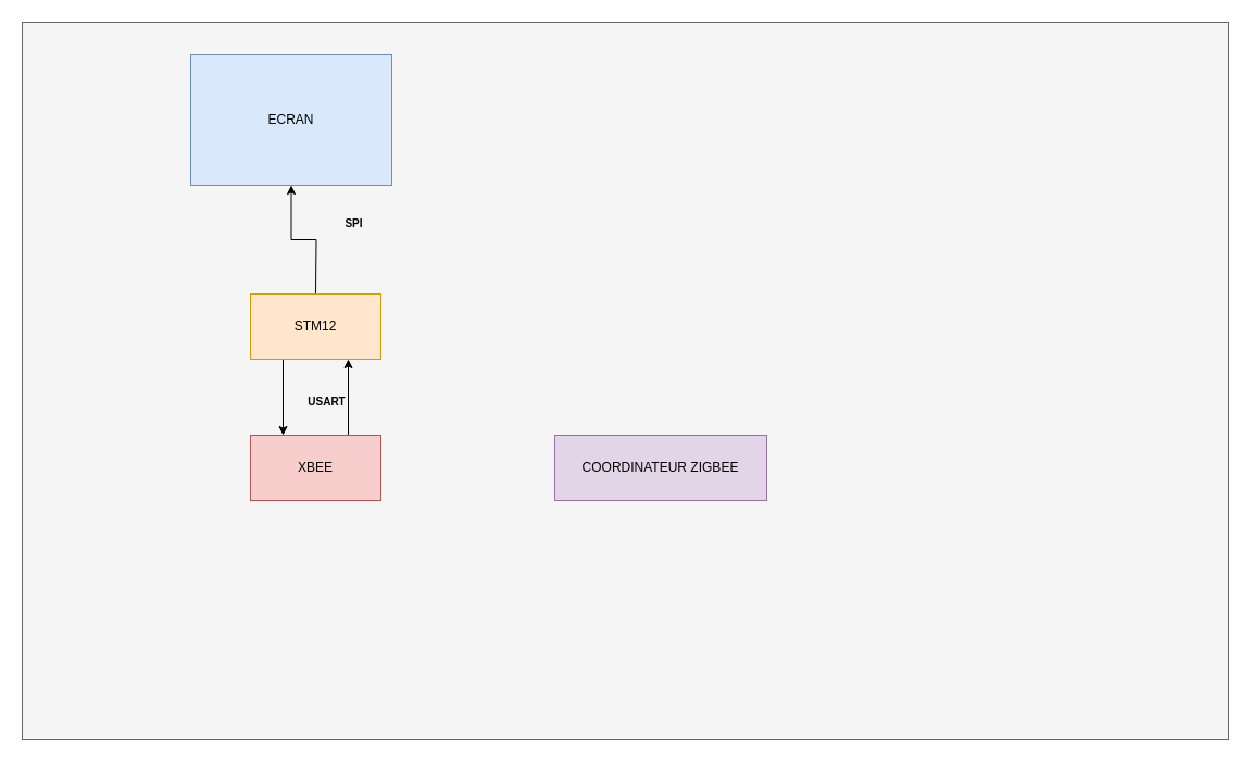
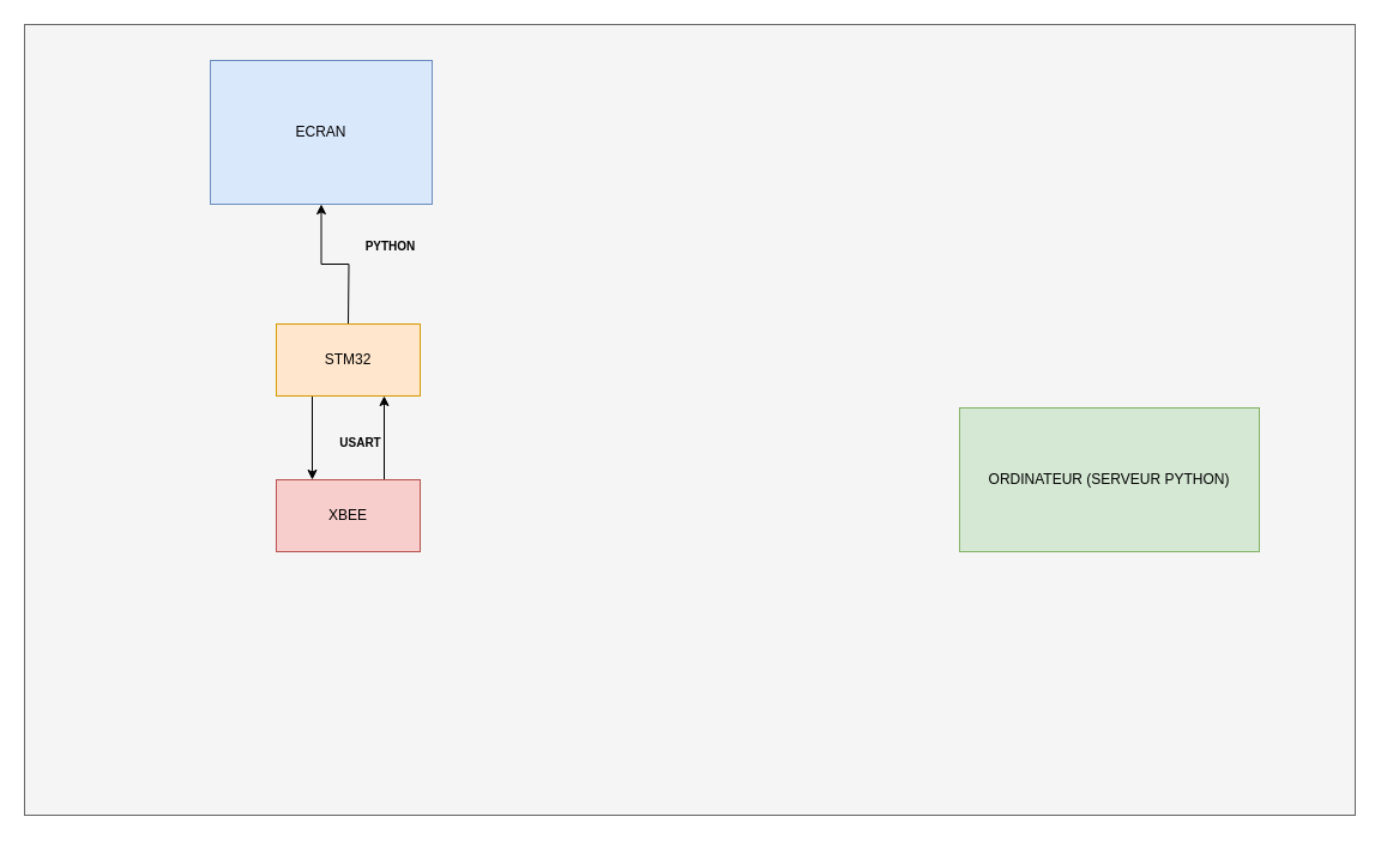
  <mxCell id="0" />
  <mxCell id="1" parent="0" />
  <mxCell id="2" value="" style="rounded=0;whiteSpace=wrap;html=1;fillColor=#f5f5f5;strokeColor=#666666;fontColor=#333333;" parent="1" vertex="1"><mxGeometry x="20" y="20" width="1110" height="660" as="geometry" /></mxCell>
  <mxCell id="3" style="edgeStyle=orthogonalEdgeStyle;rounded=0;orthogonalLoop=1;jettySize=auto;html=1;entryX=0.5;entryY=1;entryDx=0;entryDy=0;" parent="1" target="8" edge="1"><mxGeometry relative="1" as="geometry"><mxPoint x="290" y="270" as="sourcePoint" /></mxGeometry></mxCell>
  <mxCell id="4" style="edgeStyle=orthogonalEdgeStyle;rounded=0;orthogonalLoop=1;jettySize=auto;html=1;exitX=0.25;exitY=1;exitDx=0;exitDy=0;entryX=0.25;entryY=0;entryDx=0;entryDy=0;" edge="1" parent="1" source="5" target="7"><mxGeometry relative="1" as="geometry" /></mxCell>
- <mxCell id="5" value="STM12" style="rounded=0;whiteSpace=wrap;html=1;fillColor=#ffe6cc;strokeColor=#d79b00;" parent="1" vertex="1"><mxGeometry x="230" y="270" width="120" height="60" as="geometry" /></mxCell>
+ <mxCell id="5" value="STM32" style="rounded=0;whiteSpace=wrap;html=1;fillColor=#ffe6cc;strokeColor=#d79b00;" parent="1" vertex="1"><mxGeometry x="230" y="270" width="120" height="60" as="geometry" /></mxCell>
  <mxCell id="6" style="edgeStyle=orthogonalEdgeStyle;rounded=0;orthogonalLoop=1;jettySize=auto;html=1;exitX=0.75;exitY=0;exitDx=0;exitDy=0;entryX=0.75;entryY=1;entryDx=0;entryDy=0;" edge="1" parent="1" source="7" target="5"><mxGeometry relative="1" as="geometry" /></mxCell>
  <mxCell id="7" value="&lt;div&gt;XBEE&lt;/div&gt;" style="rounded=0;whiteSpace=wrap;html=1;fillColor=#f8cecc;strokeColor=#b85450;" parent="1" vertex="1"><mxGeometry x="230" y="400" width="120" height="60" as="geometry" /></mxCell>
  <mxCell id="8" value="ECRAN" style="rounded=0;whiteSpace=wrap;html=1;fillColor=#dae8fc;strokeColor=#6c8ebf;" parent="1" vertex="1"><mxGeometry x="175" y="50" width="185" height="120" as="geometry" /></mxCell>
- <mxCell id="9" value="&lt;div style=&quot;font-size: 10px;&quot;&gt;SPI&lt;br&gt;&lt;/div&gt;" style="text;strokeColor=none;fillColor=none;html=1;fontSize=24;fontStyle=1;verticalAlign=middle;align=center;" parent="1" vertex="1"><mxGeometry x="300" y="190" width="50" height="30" as="geometry" /></mxCell>
+ <mxCell id="9" value="&lt;div style=&quot;font-size: 10px;&quot;&gt;PYTHON&lt;br&gt;&lt;/div&gt;" style="text;strokeColor=none;fillColor=none;html=1;fontSize=24;fontStyle=1;verticalAlign=middle;align=center;" parent="1" vertex="1"><mxGeometry x="300" y="190" width="50" height="30" as="geometry" /></mxCell>
  <mxCell id="10" value="&lt;font style=&quot;font-size: 24px;&quot;&gt;&lt;font style=&quot;font-size: 23px;&quot;&gt;&lt;font style=&quot;font-size: 22px;&quot;&gt;&lt;font style=&quot;font-size: 21px;&quot;&gt;&lt;font style=&quot;font-size: 20px;&quot;&gt;&lt;font style=&quot;font-size: 19px;&quot;&gt;&lt;font style=&quot;font-size: 18px;&quot;&gt;&lt;font style=&quot;font-size: 17px;&quot;&gt;&lt;font style=&quot;font-size: 16px;&quot;&gt;&lt;font style=&quot;font-size: 15px;&quot;&gt;&lt;font style=&quot;font-size: 14px;&quot;&gt;&lt;font style=&quot;font-size: 13px;&quot;&gt;&lt;font style=&quot;font-size: 12px;&quot;&gt;&lt;font style=&quot;font-size: 11px;&quot;&gt;&lt;font style=&quot;font-size: 10px;&quot;&gt;USART&lt;/font&gt;&lt;/font&gt;&lt;/font&gt;&lt;/font&gt;&lt;/font&gt;&lt;/font&gt;&lt;/font&gt;&lt;/font&gt;&lt;/font&gt;&lt;/font&gt;&lt;/font&gt;&lt;/font&gt;&lt;/font&gt;&lt;/font&gt;&lt;/font&gt;" style="text;strokeColor=none;fillColor=none;html=1;fontSize=24;fontStyle=1;verticalAlign=middle;align=center;" vertex="1" parent="1"><mxGeometry x="275" y="350" width="50" height="30" as="geometry" /></mxCell>
- <mxCell id="12" value="COORDINATEUR ZIGBEE" style="rounded=0;whiteSpace=wrap;html=1;fillColor=#e1d5e7;strokeColor=#9673a6;" vertex="1" parent="1"><mxGeometry x="510" y="400" width="195" height="60" as="geometry" /></mxCell>
+ <mxCell id="11" value="ORDINATEUR (SERVEUR PYTHON)" style="rounded=0;whiteSpace=wrap;html=1;fillColor=#d5e8d4;strokeColor=#82b366;" vertex="1" parent="1"><mxGeometry x="800" y="340" width="250" height="120" as="geometry" /></mxCell>
